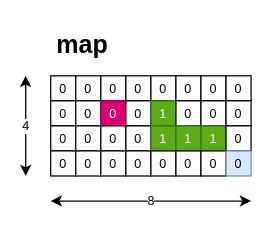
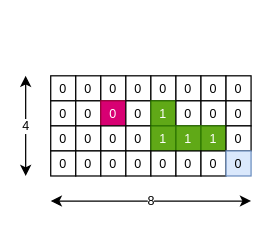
  <mxCell id="0" />
  <mxCell id="1" parent="0" />
  <mxCell id="2" value="0" style="rounded=0;whiteSpace=wrap;html=1;fontSize=10;strokeWidth=1;" parent="1" vertex="1"><mxGeometry x="40" y="60" width="20" height="20" as="geometry" /></mxCell>
  <mxCell id="3" value="0" style="rounded=0;whiteSpace=wrap;html=1;fontSize=10;strokeWidth=1;" parent="1" vertex="1"><mxGeometry x="60" y="60" width="20" height="20" as="geometry" /></mxCell>
  <mxCell id="4" value="0" style="rounded=0;whiteSpace=wrap;html=1;fontSize=10;strokeWidth=1;" parent="1" vertex="1"><mxGeometry x="80" y="60" width="20" height="20" as="geometry" /></mxCell>
  <mxCell id="5" value="0" style="rounded=0;whiteSpace=wrap;html=1;fontSize=10;strokeWidth=1;" parent="1" vertex="1"><mxGeometry x="100" y="60" width="20" height="20" as="geometry" /></mxCell>
  <mxCell id="6" value="0" style="rounded=0;whiteSpace=wrap;html=1;fontSize=10;strokeWidth=1;" parent="1" vertex="1"><mxGeometry x="120" y="60" width="20" height="20" as="geometry" /></mxCell>
  <mxCell id="7" value="0" style="rounded=0;whiteSpace=wrap;html=1;fontSize=10;strokeWidth=1;" parent="1" vertex="1"><mxGeometry x="140" y="60" width="20" height="20" as="geometry" /></mxCell>
  <mxCell id="8" value="0" style="rounded=0;whiteSpace=wrap;html=1;fontSize=10;strokeWidth=1;" parent="1" vertex="1"><mxGeometry x="160" y="60" width="20" height="20" as="geometry" /></mxCell>
  <mxCell id="9" value="0" style="rounded=0;whiteSpace=wrap;html=1;fontSize=10;strokeWidth=1;" parent="1" vertex="1"><mxGeometry x="180" y="60" width="20" height="20" as="geometry" /></mxCell>
  <mxCell id="10" value="0" style="rounded=0;whiteSpace=wrap;html=1;fontSize=10;strokeWidth=1;" parent="1" vertex="1"><mxGeometry x="40" y="80" width="20" height="20" as="geometry" /></mxCell>
  <mxCell id="11" value="0" style="rounded=0;whiteSpace=wrap;html=1;fontSize=10;strokeWidth=1;" parent="1" vertex="1"><mxGeometry x="60" y="80" width="20" height="20" as="geometry" /></mxCell>
  <mxCell id="12" value="0" style="rounded=0;whiteSpace=wrap;html=1;fontSize=10;strokeWidth=1;fillColor=#d80073;fontColor=#ffffff;strokeColor=#A50040;" parent="1" vertex="1"><mxGeometry x="80" y="80" width="20" height="20" as="geometry" /></mxCell>
  <mxCell id="13" value="0" style="rounded=0;whiteSpace=wrap;html=1;fontSize=10;strokeWidth=1;" parent="1" vertex="1"><mxGeometry x="100" y="80" width="20" height="20" as="geometry" /></mxCell>
  <mxCell id="14" value="1" style="rounded=0;whiteSpace=wrap;html=1;fontSize=10;strokeWidth=1;fillColor=#60a917;fontColor=#ffffff;strokeColor=#2D7600;" parent="1" vertex="1"><mxGeometry x="120" y="80" width="20" height="20" as="geometry" /></mxCell>
  <mxCell id="15" value="0" style="rounded=0;whiteSpace=wrap;html=1;fontSize=10;strokeWidth=1;" parent="1" vertex="1"><mxGeometry x="140" y="80" width="20" height="20" as="geometry" /></mxCell>
  <mxCell id="16" value="0" style="rounded=0;whiteSpace=wrap;html=1;fontSize=10;strokeWidth=1;" parent="1" vertex="1"><mxGeometry x="160" y="80" width="20" height="20" as="geometry" /></mxCell>
  <mxCell id="17" value="0" style="rounded=0;whiteSpace=wrap;html=1;fontSize=10;strokeWidth=1;" parent="1" vertex="1"><mxGeometry x="180" y="80" width="20" height="20" as="geometry" /></mxCell>
  <mxCell id="18" value="0" style="rounded=0;whiteSpace=wrap;html=1;fontSize=10;strokeWidth=1;" parent="1" vertex="1"><mxGeometry x="40" y="100" width="20" height="20" as="geometry" /></mxCell>
  <mxCell id="19" value="0" style="rounded=0;whiteSpace=wrap;html=1;fontSize=10;strokeWidth=1;" parent="1" vertex="1"><mxGeometry x="60" y="100" width="20" height="20" as="geometry" /></mxCell>
  <mxCell id="20" value="0" style="rounded=0;whiteSpace=wrap;html=1;fontSize=10;strokeWidth=1;" parent="1" vertex="1"><mxGeometry x="80" y="100" width="20" height="20" as="geometry" /></mxCell>
  <mxCell id="21" value="0" style="rounded=0;whiteSpace=wrap;html=1;fontSize=10;strokeWidth=1;" parent="1" vertex="1"><mxGeometry x="100" y="100" width="20" height="20" as="geometry" /></mxCell>
  <mxCell id="22" value="1" style="rounded=0;whiteSpace=wrap;html=1;fontSize=10;strokeWidth=1;fillColor=#60a917;fontColor=#ffffff;strokeColor=#2D7600;" parent="1" vertex="1"><mxGeometry x="120" y="100" width="20" height="20" as="geometry" /></mxCell>
  <mxCell id="23" value="1" style="rounded=0;whiteSpace=wrap;html=1;fontSize=10;strokeWidth=1;fillColor=#60a917;fontColor=#ffffff;strokeColor=#2D7600;" parent="1" vertex="1"><mxGeometry x="140" y="100" width="20" height="20" as="geometry" /></mxCell>
  <mxCell id="24" value="1" style="rounded=0;whiteSpace=wrap;html=1;fontSize=10;strokeWidth=1;fillColor=#60a917;fontColor=#ffffff;strokeColor=#2D7600;" parent="1" vertex="1"><mxGeometry x="160" y="100" width="20" height="20" as="geometry" /></mxCell>
  <mxCell id="25" value="0" style="rounded=0;whiteSpace=wrap;html=1;fontSize=10;strokeWidth=1;" parent="1" vertex="1"><mxGeometry x="180" y="100" width="20" height="20" as="geometry" /></mxCell>
  <mxCell id="26" value="0" style="rounded=0;whiteSpace=wrap;html=1;fontSize=10;strokeWidth=1;" parent="1" vertex="1"><mxGeometry x="40" y="120" width="20" height="20" as="geometry" /></mxCell>
  <mxCell id="27" value="0" style="rounded=0;whiteSpace=wrap;html=1;fontSize=10;strokeWidth=1;" parent="1" vertex="1"><mxGeometry x="60" y="120" width="20" height="20" as="geometry" /></mxCell>
  <mxCell id="28" value="0" style="rounded=0;whiteSpace=wrap;html=1;fontSize=10;strokeWidth=1;" parent="1" vertex="1"><mxGeometry x="80" y="120" width="20" height="20" as="geometry" /></mxCell>
  <mxCell id="29" value="0" style="rounded=0;whiteSpace=wrap;html=1;fontSize=10;strokeWidth=1;" parent="1" vertex="1"><mxGeometry x="100" y="120" width="20" height="20" as="geometry" /></mxCell>
  <mxCell id="30" value="0" style="rounded=0;whiteSpace=wrap;html=1;fontSize=10;strokeWidth=1;" parent="1" vertex="1"><mxGeometry x="120" y="120" width="20" height="20" as="geometry" /></mxCell>
  <mxCell id="31" value="0" style="rounded=0;whiteSpace=wrap;html=1;fontSize=10;strokeWidth=1;" parent="1" vertex="1"><mxGeometry x="140" y="120" width="20" height="20" as="geometry" /></mxCell>
  <mxCell id="32" value="0" style="rounded=0;whiteSpace=wrap;html=1;fontSize=10;strokeWidth=1;" parent="1" vertex="1"><mxGeometry x="160" y="120" width="20" height="20" as="geometry" /></mxCell>
  <mxCell id="33" value="0" style="rounded=0;whiteSpace=wrap;html=1;fontSize=10;strokeWidth=1;fillColor=#dae8fc;strokeColor=#6c8ebf;" parent="1" vertex="1"><mxGeometry x="180" y="120" width="20" height="20" as="geometry" /></mxCell>
  <mxCell id="34" value="8" style="endArrow=classic;startArrow=classic;html=1;rounded=0;fontSize=10;" parent="1" edge="1"><mxGeometry width="50" height="50" relative="1" as="geometry"><mxPoint x="40" y="160" as="sourcePoint" /><mxPoint x="200" y="160" as="targetPoint" /></mxGeometry></mxCell>
  <mxCell id="35" value="4" style="endArrow=classic;startArrow=classic;html=1;rounded=0;fontSize=10;" parent="1" edge="1"><mxGeometry width="50" height="50" relative="1" as="geometry"><mxPoint x="20" y="140" as="sourcePoint" /><mxPoint x="20" y="60" as="targetPoint" /></mxGeometry></mxCell>
- <mxCell id="36" value="&lt;h1&gt;map&lt;/h1&gt;" style="text;html=1;strokeColor=none;fillColor=none;spacing=5;spacingTop=-20;whiteSpace=wrap;overflow=hidden;rounded=0;fontSize=10;" parent="1" vertex="1"><mxGeometry x="40" y="20" width="160" height="30" as="geometry" /></mxCell>
